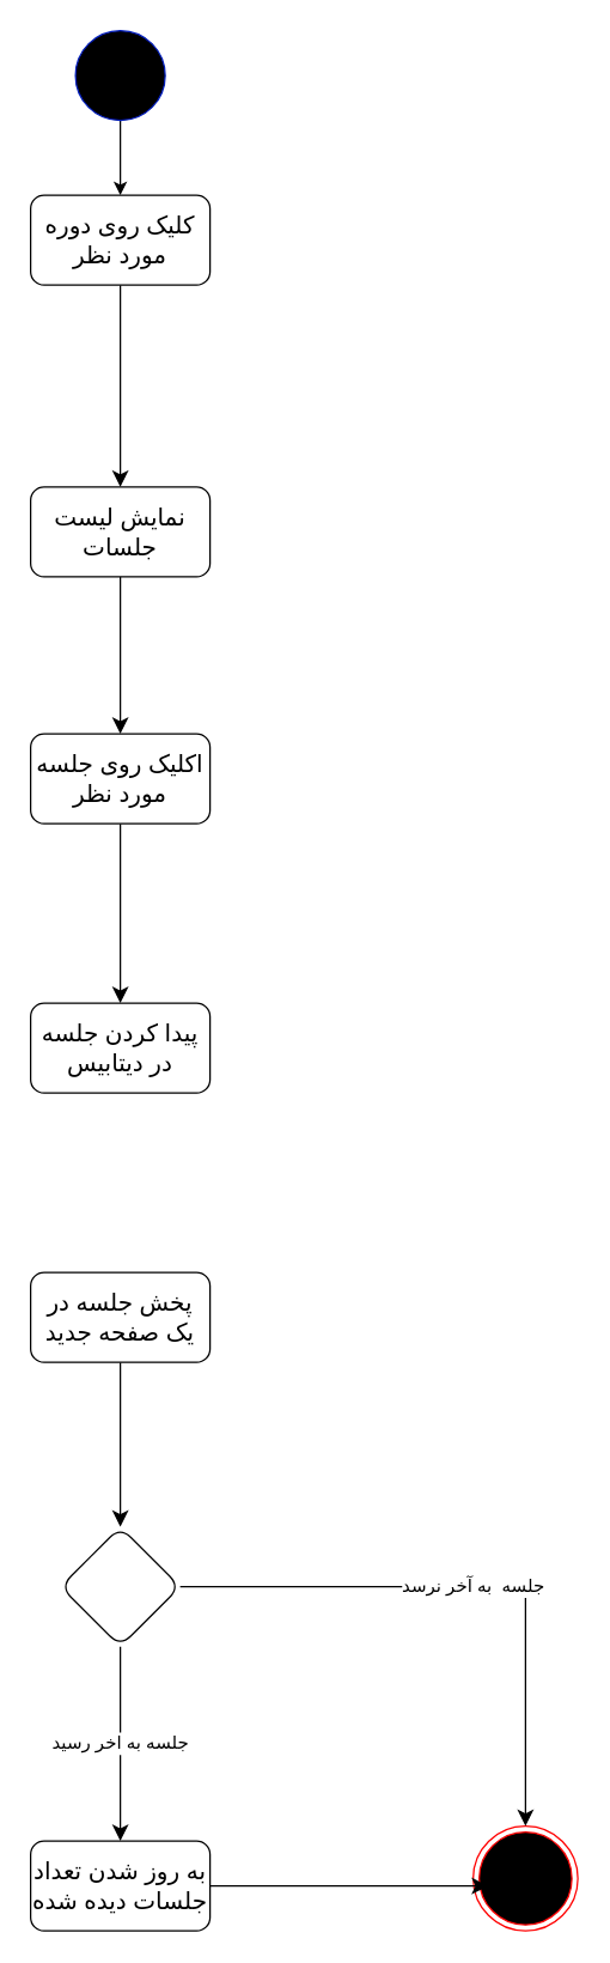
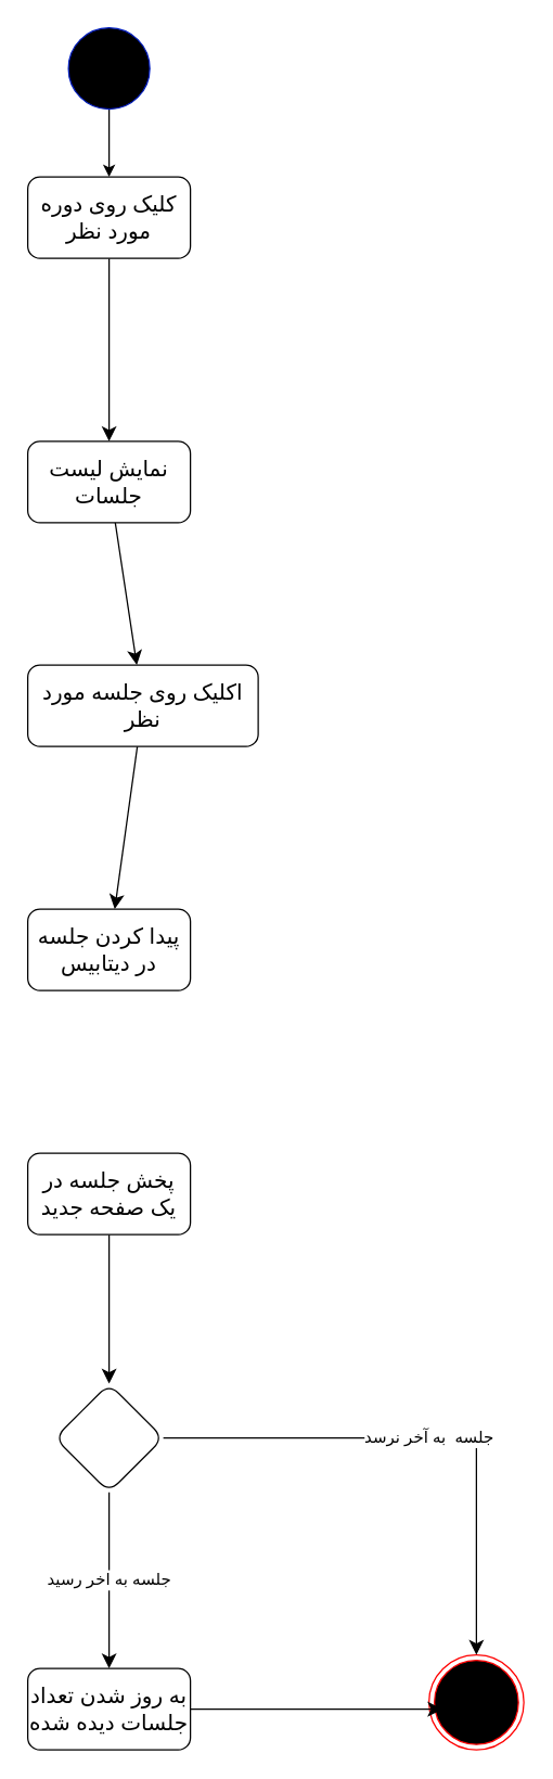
  <mxCell id="0" />
  <mxCell id="1" parent="0" />
  <mxCell id="2" style="edgeStyle=orthogonalEdgeStyle;rounded=0;orthogonalLoop=1;jettySize=auto;html=1;exitX=0.5;exitY=1;exitDx=0;exitDy=0;exitPerimeter=0;entryX=0.5;entryY=0;entryDx=0;entryDy=0;fontSize=21;" edge="1" parent="1" source="3" target="6"><mxGeometry relative="1" as="geometry"><mxPoint x="80" y="130" as="targetPoint" /></mxGeometry></mxCell>
  <mxCell id="3" value="" style="verticalLabelPosition=bottom;verticalAlign=top;html=1;shape=mxgraph.flowchart.on-page_reference;fillColor=#000000;fontColor=#ffffff;strokeColor=#001DBC;" vertex="1" parent="1"><mxGeometry x="50" y="20" width="60" height="60" as="geometry" /></mxCell>
  <mxCell id="4" value="" style="ellipse;html=1;shape=endState;fillColor=#000000;strokeColor=#ff0000;strokeWidth=1;fontSize=20;" vertex="1" parent="1"><mxGeometry x="316" y="1220" width="70" height="70" as="geometry" /></mxCell>
  <mxCell id="5" value="" style="edgeStyle=none;curved=1;rounded=0;orthogonalLoop=1;jettySize=auto;html=1;fontSize=12;startSize=8;endSize=8;" edge="1" parent="1" source="6" target="8"><mxGeometry relative="1" as="geometry" /></mxCell>
  <mxCell id="6" value="کلیک روی دوره مورد نظر" style="rounded=1;whiteSpace=wrap;html=1;fontSize=16;" vertex="1" parent="1"><mxGeometry x="20" y="130" width="120" height="60" as="geometry" /></mxCell>
  <mxCell id="7" value="" style="edgeStyle=none;curved=1;rounded=0;orthogonalLoop=1;jettySize=auto;html=1;fontSize=12;startSize=8;endSize=8;" edge="1" parent="1" source="8" target="10"><mxGeometry relative="1" as="geometry" /></mxCell>
  <mxCell id="8" value="نمایش لیست جلسات" style="whiteSpace=wrap;html=1;fontSize=16;rounded=1;" vertex="1" parent="1"><mxGeometry x="20" y="325" width="120" height="60" as="geometry" /></mxCell>
  <mxCell id="9" value="" style="edgeStyle=none;curved=1;rounded=0;orthogonalLoop=1;jettySize=auto;html=1;fontSize=12;startSize=8;endSize=8;" edge="1" parent="1" source="10" target="11"><mxGeometry relative="1" as="geometry" /></mxCell>
- <mxCell id="10" value="اکلیک روی جلسه مورد نظر" style="whiteSpace=wrap;html=1;fontSize=16;rounded=1;" vertex="1" parent="1"><mxGeometry x="20" y="490" width="120" height="60" as="geometry" /></mxCell>
+ <mxCell id="10" value="اکلیک روی جلسه مورد نظر" style="whiteSpace=wrap;html=1;fontSize=16;rounded=1;" vertex="1" parent="1"><mxGeometry x="20" y="490" width="170" height="60" as="geometry" /></mxCell>
  <mxCell id="11" value="پیدا کردن جلسه در دیتابیس" style="whiteSpace=wrap;html=1;fontSize=16;rounded=1;" vertex="1" parent="1"><mxGeometry x="20" y="670" width="120" height="60" as="geometry" /></mxCell>
  <mxCell id="12" value="" style="edgeStyle=none;curved=1;rounded=0;orthogonalLoop=1;jettySize=auto;html=1;fontSize=12;startSize=8;endSize=8;" edge="1" parent="1" source="13" target="16"><mxGeometry relative="1" as="geometry" /></mxCell>
  <mxCell id="13" value="پخش جلسه در یک صفحه جدید" style="whiteSpace=wrap;html=1;fontSize=16;rounded=1;" vertex="1" parent="1"><mxGeometry x="20" y="850" width="120" height="60" as="geometry" /></mxCell>
  <mxCell id="14" value="جلسه به اخر رسید" style="edgeStyle=none;curved=1;rounded=0;orthogonalLoop=1;jettySize=auto;html=1;fontSize=12;startSize=8;endSize=8;" edge="1" parent="1" source="16" target="18"><mxGeometry relative="1" as="geometry" /></mxCell>
  <mxCell id="15" value="جلسه&amp;nbsp; به آخر نرسد" style="edgeStyle=orthogonalEdgeStyle;rounded=0;orthogonalLoop=1;jettySize=auto;html=1;exitX=1;exitY=0.5;exitDx=0;exitDy=0;entryX=0.5;entryY=0;entryDx=0;entryDy=0;fontSize=12;startSize=8;endSize=8;" edge="1" parent="1" source="16" target="4"><mxGeometry relative="1" as="geometry" /></mxCell>
  <mxCell id="16" value="" style="rhombus;whiteSpace=wrap;html=1;fontSize=16;rounded=1;" vertex="1" parent="1"><mxGeometry x="40" y="1020" width="80" height="80" as="geometry" /></mxCell>
  <mxCell id="17" style="edgeStyle=none;curved=1;rounded=0;orthogonalLoop=1;jettySize=auto;html=1;exitX=1;exitY=0.5;exitDx=0;exitDy=0;fontSize=12;startSize=8;endSize=8;" edge="1" parent="1" source="18"><mxGeometry relative="1" as="geometry"><mxPoint x="326" y="1260" as="targetPoint" /></mxGeometry></mxCell>
  <mxCell id="18" value="به روز شدن تعداد جلسات دیده شده" style="whiteSpace=wrap;html=1;fontSize=16;rounded=1;" vertex="1" parent="1"><mxGeometry x="20" y="1230" width="120" height="60" as="geometry" /></mxCell>
